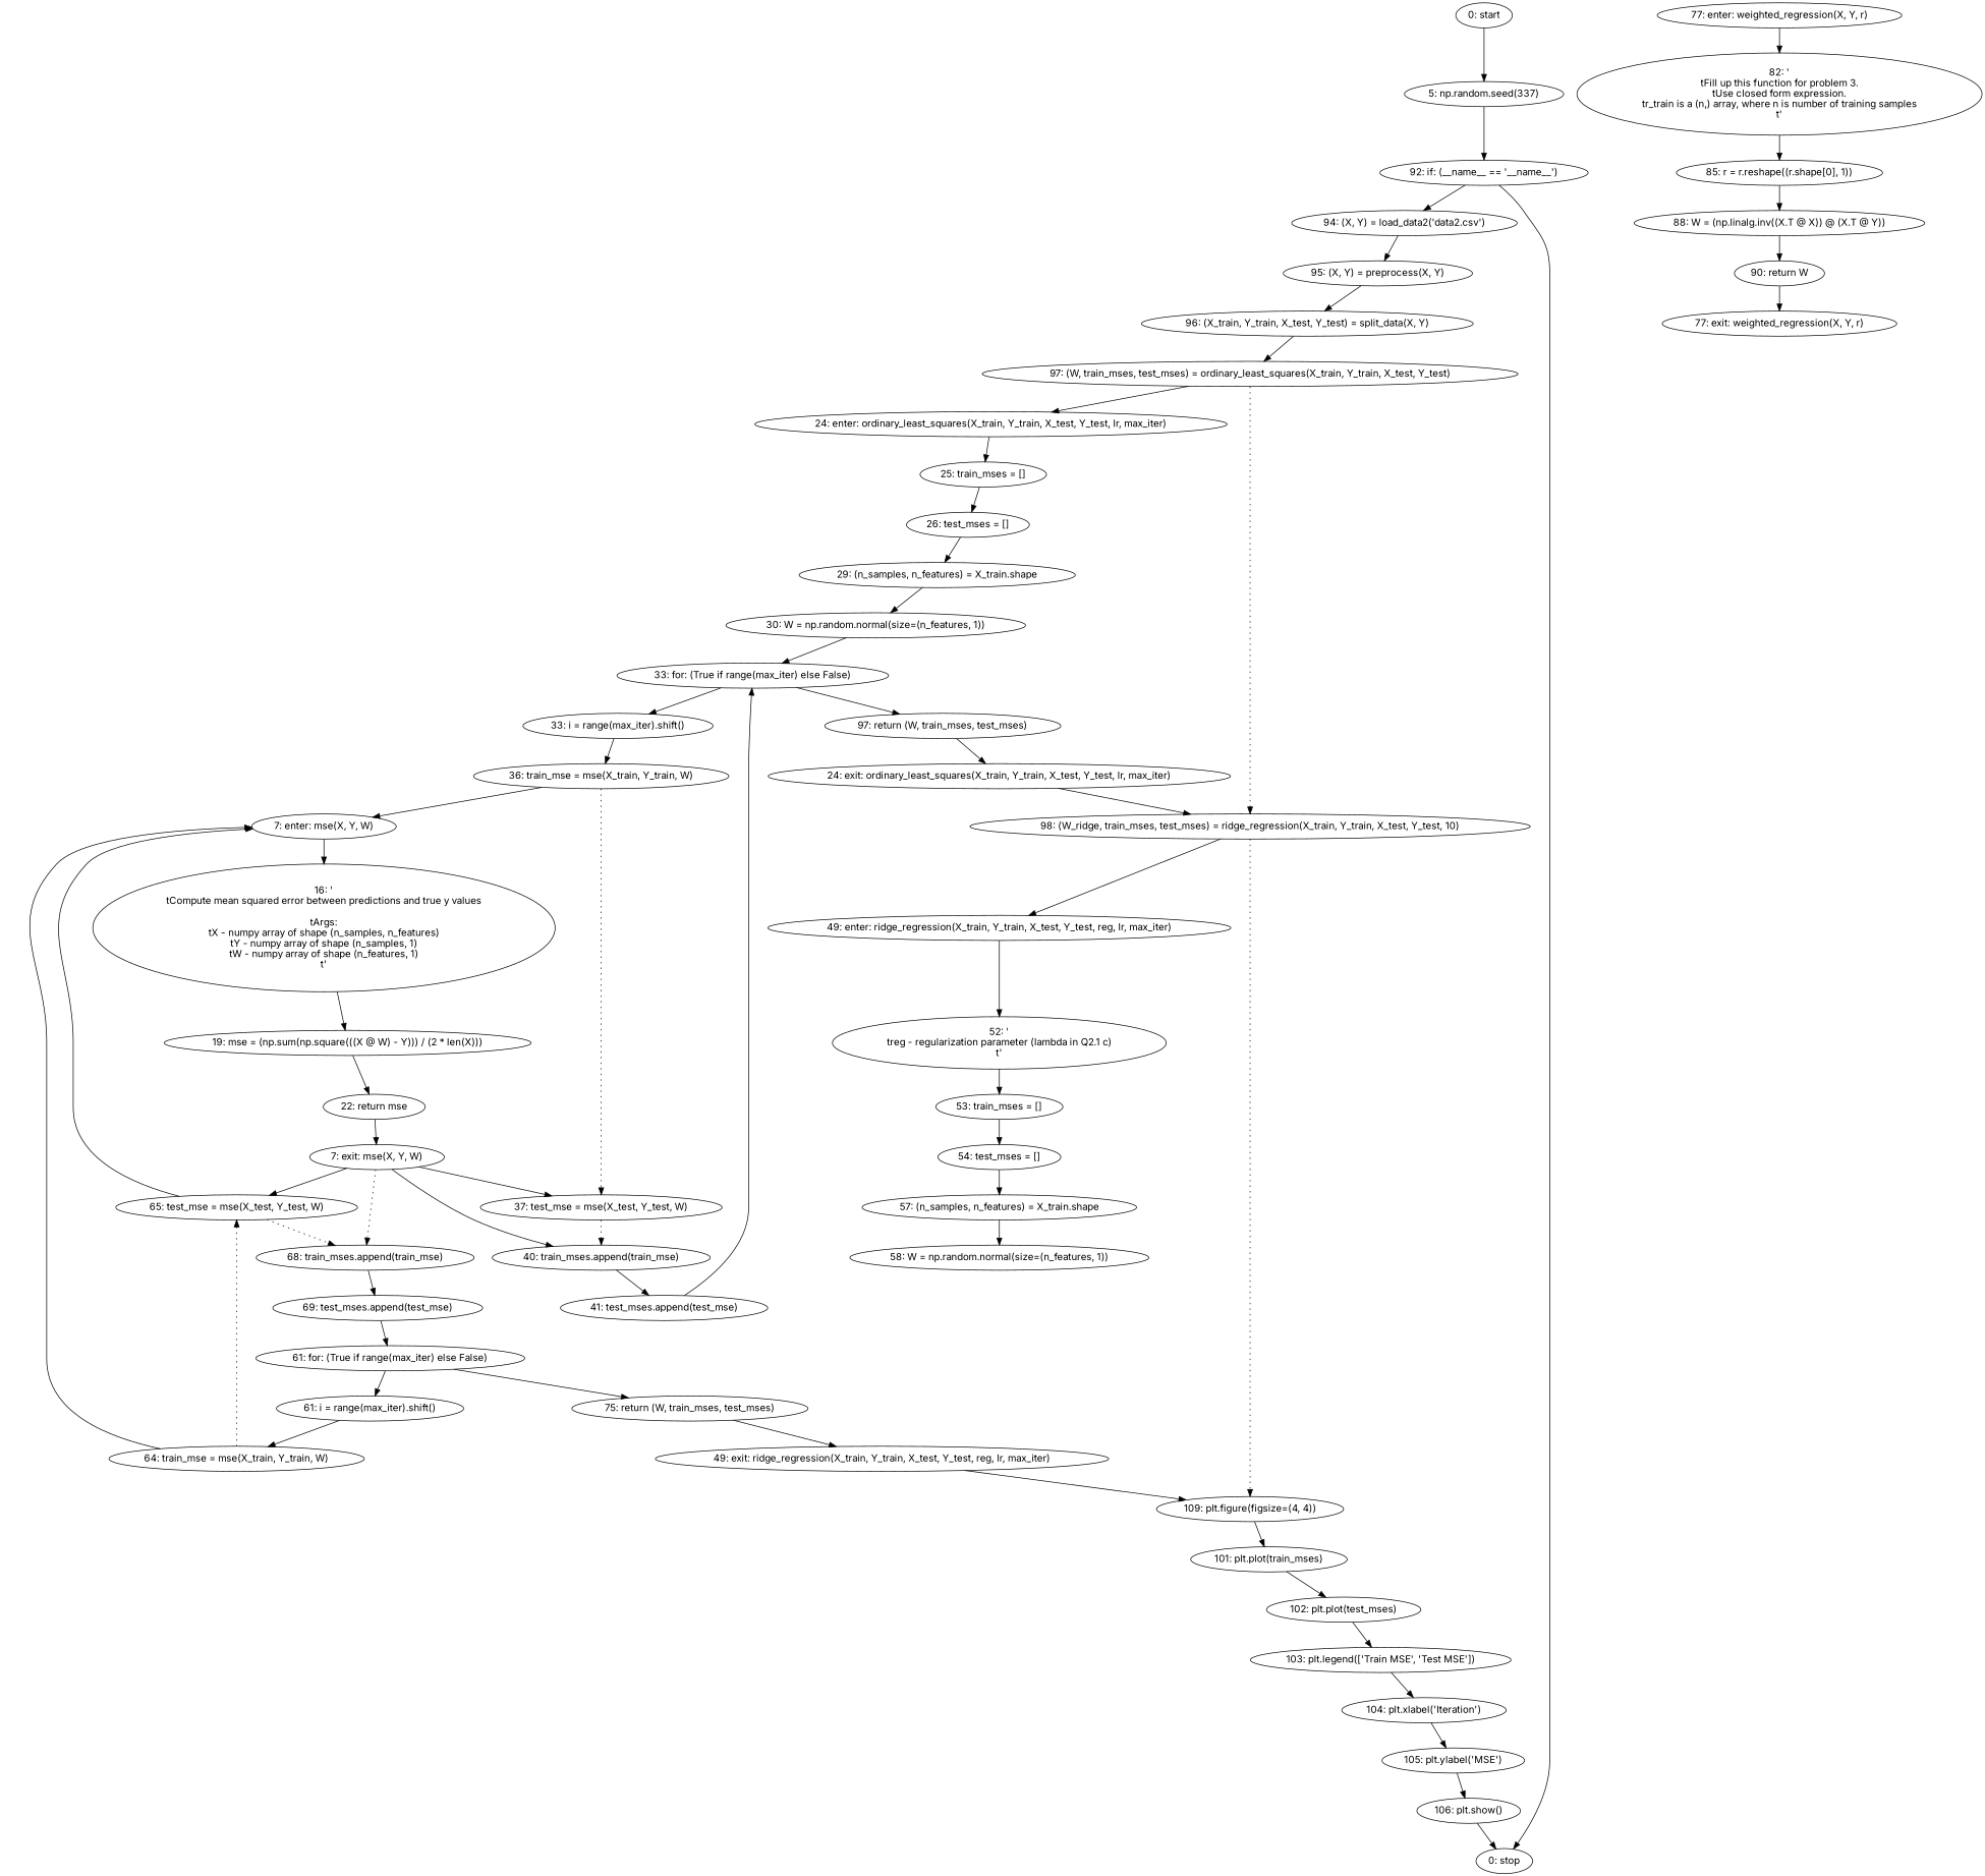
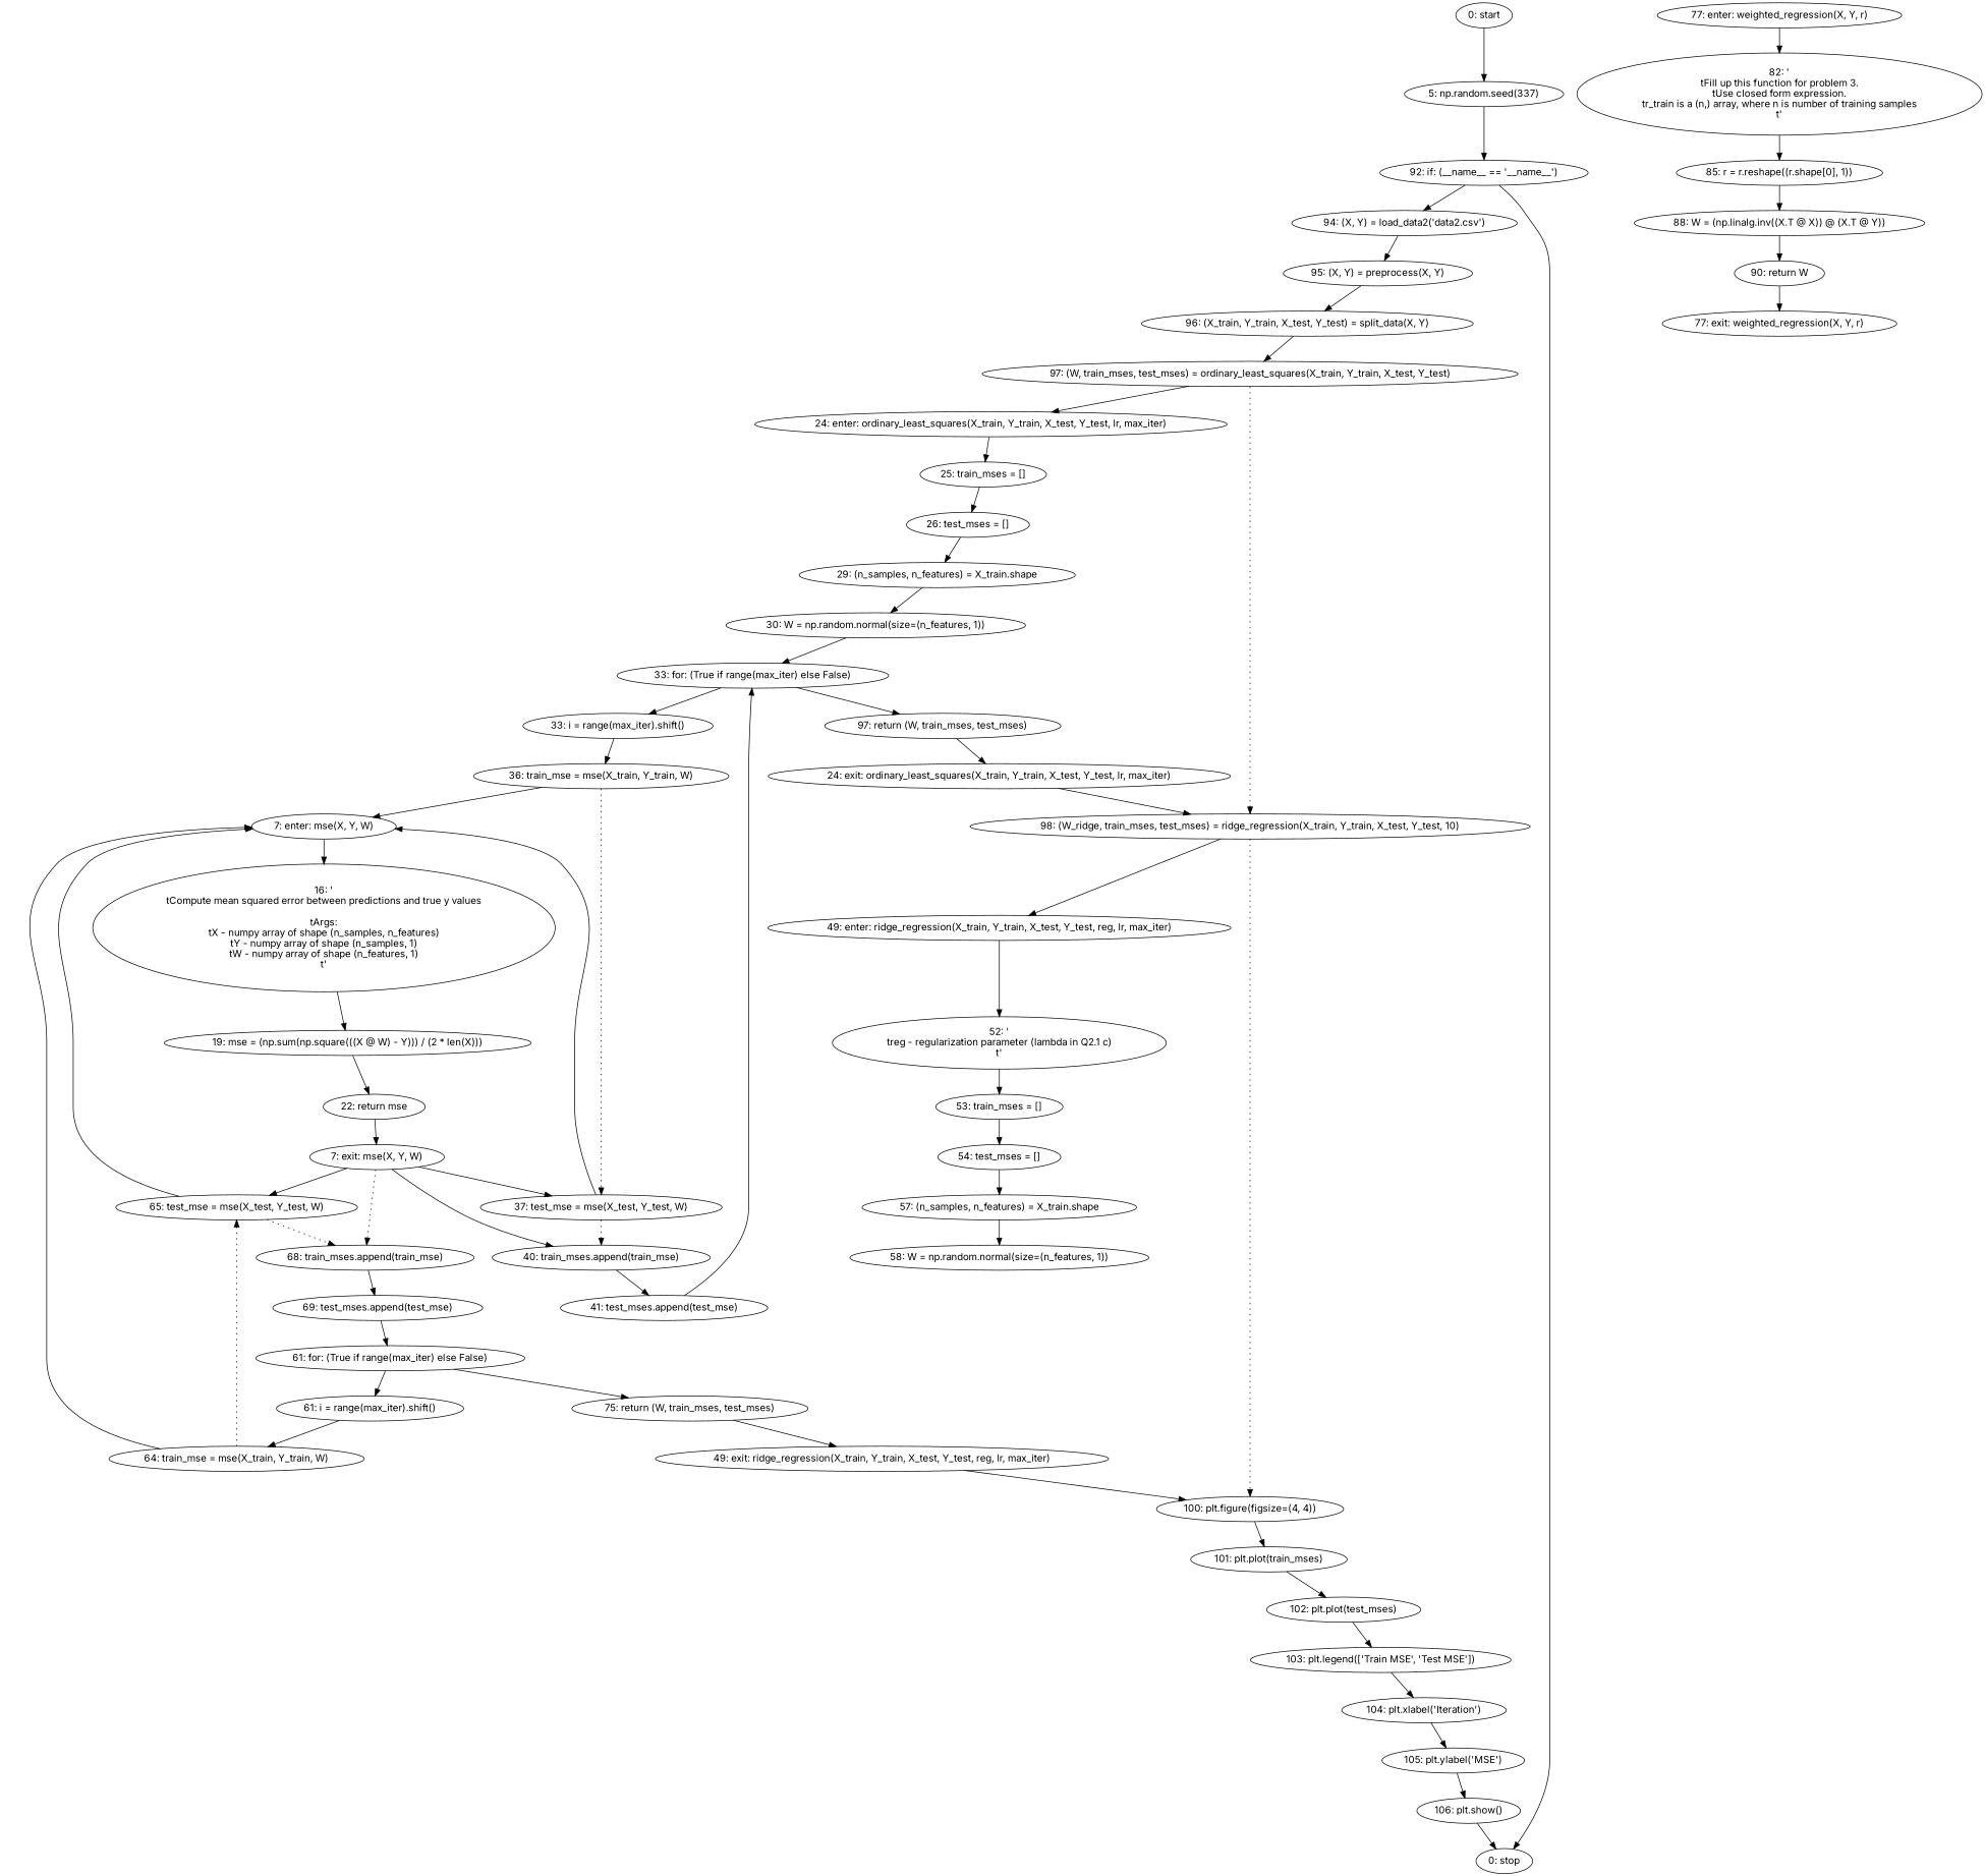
  strict digraph {
    fontname=Inter
    node [fontname=Inter]
    edge [fontname=Inter]
    n1 [label="0: start"]
    n2 [label="5: np.random.seed(337)"]
    n3 [label="92: if: (__name__ == '__name__')"]
    n4 [label="94: (X, Y) = load_data2('data2.csv')"]
    n5 [label="0: stop"]
    n6 [label="95: (X, Y) = preprocess(X, Y)"]
    n7 [label="96: (X_train, Y_train, X_test, Y_test) = split_data(X, Y)"]
    n8 [label="7: enter: mse(X, Y, W)"]
    n9 [label="16: '\n\tCompute mean squared error between predictions and true y values\n\n\tArgs:\n\tX - numpy array of shape (n_samples, n_features)\n\tY - numpy array of shape (n_samples, 1)\n\tW - numpy array of shape (n_features, 1)\n\t'"]
    n10 [label="19: mse = (np.sum(np.square(((X @ W) - Y))) / (2 * len(X)))"]
    n11 [label="22: return mse"]
    n12 [label="7: exit: mse(X, Y, W)"]
    n13 [label="36: train_mse = mse(X_train, Y_train, W)"]
    n14 [label="37: test_mse = mse(X_test, Y_test, W)"]
    n15 [label="40: train_mses.append(train_mse)"]
    n16 [label="41: test_mses.append(test_mse)"]
    n17 [label="33: for: (True if range(max_iter) else False)"]
    n18 [label="97: return (W, train_mses, test_mses)"]
    n19 [label="33: i = range(max_iter).shift()"]
    n20 [label="64: train_mse = mse(X_train, Y_train, W)"]
    n21 [label="65: test_mse = mse(X_test, Y_test, W)"]
    n22 [label="68: train_mses.append(train_mse)"]
    n23 [label="69: test_mses.append(test_mse)"]
    n24 [label="61: for: (True if range(max_iter) else False)"]
    n25 [label="75: return (W, train_mses, test_mses)"]
    n26 [label="61: i = range(max_iter).shift()"]
    n27 [label="24: enter: ordinary_least_squares(X_train, Y_train, X_test, Y_test, lr, max_iter)"]
    n28 [label="25: train_mses = []"]
    n29 [label="26: test_mses = []"]
    n30 [label="29: (n_samples, n_features) = X_train.shape"]
    n31 [label="30: W = np.random.normal(size=(n_features, 1))"]
    n32 [label="97: (W, train_mses, test_mses) = ordinary_least_squares(X_train, Y_train, X_test, Y_test)"]
    n33 [label="98: (W_ridge, train_mses, test_mses) = ridge_regression(X_train, Y_train, X_test, Y_test, 10)"]
    n34 [label="49: enter: ridge_regression(X_train, Y_train, X_test, Y_test, reg, lr, max_iter)"]
-   n35 [label="109: plt.figure(figsize=(4, 4))"]
+   n35 [label="100: plt.figure(figsize=(4, 4))"]
    n36 [label="52: '\n\treg - regularization parameter (lambda in Q2.1 c)\n\t'"]
    n37 [label="101: plt.plot(train_mses)"]
    n38 [label="53: train_mses = []"]
    n39 [label="102: plt.plot(test_mses)"]
    n40 [label="24: exit: ordinary_least_squares(X_train, Y_train, X_test, Y_test, lr, max_iter)"]
    n41 [label="54: test_mses = []"]
    n42 [label="57: (n_samples, n_features) = X_train.shape"]
    n43 [label="103: plt.legend(['Train MSE', 'Test MSE'])"]
    n44 [label="49: exit: ridge_regression(X_train, Y_train, X_test, Y_test, reg, lr, max_iter)"]
    n45 [label="58: W = np.random.normal(size=(n_features, 1))"]
    n46 [label="77: enter: weighted_regression(X, Y, r)"]
    n47 [label="82: '\n\tFill up this function for problem 3.\n\tUse closed form expression.\n\tr_train is a (n,) array, where n is number of training samples\n\t'"]
    n48 [label="85: r = r.reshape((r.shape[0], 1))"]
    n49 [label="88: W = (np.linalg.inv((X.T @ X)) @ (X.T @ Y))"]
    n50 [label="90: return W"]
    n51 [label="77: exit: weighted_regression(X, Y, r)"]
    n52 [label="104: plt.xlabel('Iteration')"]
    n53 [label="105: plt.ylabel('MSE')"]
    n54 [label="106: plt.show()"]
    n1 -> n2
    n2 -> n3
    n3 -> n4
    n3 -> n5
    n4 -> n6
    n6 -> n7
    n7 -> n32
    n8 -> n9
    n9 -> n10
    n10 -> n11
    n11 -> n12
    n12 -> n14
    n12 -> n15
    n12 -> n21
    n12 -> n22 [style=dotted]
    n13 -> n8
    n13 -> n14 [style=dotted weight=100]
+   n14 -> n8
    n14 -> n15 [style=dotted weight=100]
    n15 -> n16
    n16 -> n17
    n17 -> n18
    n17 -> n19
    n18 -> n40
    n19 -> n13
    n20 -> n8
    n20 -> n21 [style=dotted weight=100]
    n21 -> n8
    n21 -> n22 [style=dotted weight=100]
    n22 -> n23
    n23 -> n24
    n24 -> n25
    n24 -> n26
    n25 -> n44
    n26 -> n20
    n27 -> n28
    n28 -> n29
    n29 -> n30
    n30 -> n31
    n31 -> n17
    n32 -> n27
    n32 -> n33 [style=dotted weight=100]
    n33 -> n34
    n33 -> n35 [style=dotted weight=100]
    n34 -> n36
    n35 -> n37
    n36 -> n38
    n37 -> n39
    n38 -> n41
    n39 -> n43
    n40 -> n33
    n41 -> n42
    n42 -> n45
    n43 -> n52
    n44 -> n35
    n46 -> n47
    n47 -> n48
    n48 -> n49
    n49 -> n50
    n50 -> n51
    n52 -> n53
    n53 -> n54
    n54 -> n5
  }
